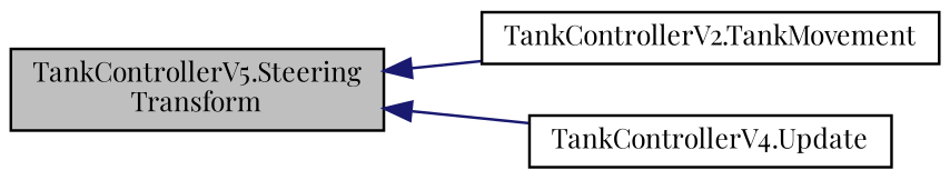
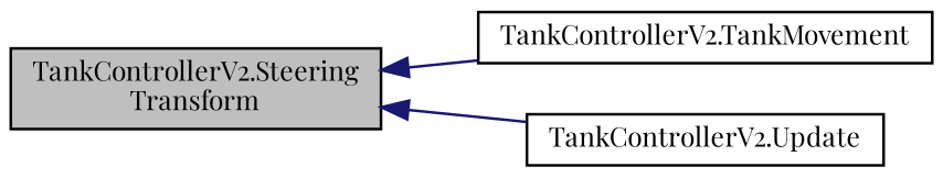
  digraph {
    fontname="Playfair Display"
    rankdir=LR
    node [color=black fillcolor=white fontname="Playfair Display" fontsize=10 shape=record style=filled]
    edge [color=midnightblue dir=back fontname="Playfair Display" fontsize=10 labelfontname=Helvetica labelfontsize=10 style=solid]
-   n1 [fillcolor=grey75 fontcolor=black height=0.2 label="TankControllerV5.Steering\lTransform" width=0.4]
+   n1 [fillcolor=grey75 fontcolor=black height=0.2 label="TankControllerV2.Steering\lTransform" width=0.4]
    n2 [height=0.2 label="TankControllerV2.TankMovement" width=0.4]
-   n3 [height=0.2 label="TankControllerV4.Update" width=0.4]
+   n3 [height=0.2 label="TankControllerV2.Update" width=0.4]
    n1 -> n2
    n1 -> n3
  }
